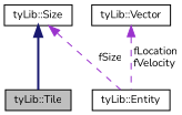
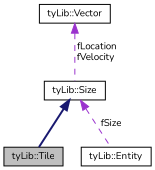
  digraph {
    fontname=Nunito
    node [color=black fillcolor=white fontname=Nunito fontsize=10 shape=record style=filled]
    edge [color=darkorchid3 dir=back fontname=Nunito fontsize=10 labelfontname=Helvetica labelfontsize=10 style=dashed]
    n1 [fillcolor=grey75 fontcolor=black height=0.2 label="tyLib::Tile" width=0.4]
    n2 [height=0.2 label="tyLib::Entity" width=0.4]
    n3 [height=0.2 label="tyLib::Size" width=0.4]
    n4 [height=0.2 label="tyLib::Vector" width=0.4]
    n3 -> n1 [color=midnightblue style=bold]
    n3 -> n2 [label=" fSize"]
-   n4 -> n2 [label=" fLocation\nfVelocity"]
+   n4 -> n3 [label=" fLocation\nfVelocity"]
  }
